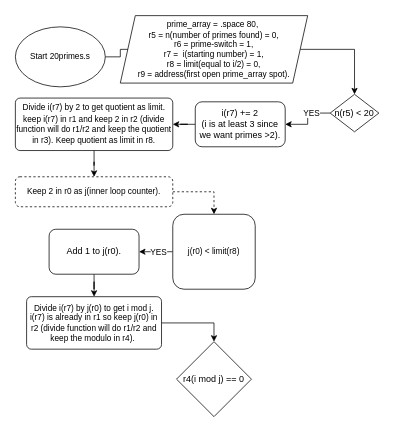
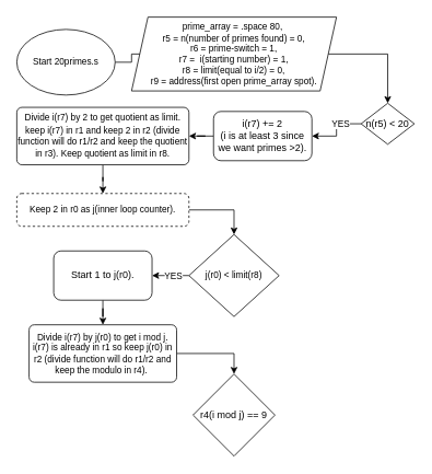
  <mxCell id="0" />
  <mxCell id="1" parent="0" />
  <mxCell id="2" style="edgeStyle=orthogonalEdgeStyle;rounded=0;orthogonalLoop=1;jettySize=auto;html=1;" parent="1" source="3" target="5" edge="1"><mxGeometry relative="1" as="geometry" /></mxCell>
  <mxCell id="3" value="Start 20primes.s" style="ellipse;whiteSpace=wrap;html=1;fontSize=11;" parent="1" vertex="1"><mxGeometry x="20" y="35" width="120" height="80" as="geometry" /></mxCell>
  <mxCell id="4" style="edgeStyle=orthogonalEdgeStyle;rounded=0;orthogonalLoop=1;jettySize=auto;html=1;exitX=1;exitY=0.5;exitDx=0;exitDy=0;entryX=0.5;entryY=0;entryDx=0;entryDy=0;" edge="1" parent="1" source="5" target="7"><mxGeometry relative="1" as="geometry" /></mxCell>
  <mxCell id="5" value="&lt;font style=&quot;font-size: 11px;&quot;&gt;prime_array = .space 80,&amp;nbsp;&lt;/font&gt;&lt;div style=&quot;font-size: 11px;&quot;&gt;&lt;font style=&quot;font-size: 11px;&quot;&gt;r5 = n(number of primes found) = 0,&lt;/font&gt;&lt;/div&gt;&lt;div style=&quot;font-size: 11px;&quot;&gt;&lt;font style=&quot;font-size: 11px;&quot;&gt;r6 = prime-switch = 1,&lt;/font&gt;&lt;/div&gt;&lt;div style=&quot;font-size: 11px;&quot;&gt;&lt;font style=&quot;font-size: 11px;&quot;&gt;r7 =&amp;nbsp; i(starting number) = 1,&lt;/font&gt;&lt;/div&gt;&lt;div style=&quot;font-size: 11px;&quot;&gt;&lt;font style=&quot;font-size: 11px;&quot;&gt;r8 = limit(equal to i/2) = 0,&lt;/font&gt;&lt;/div&gt;&lt;div style=&quot;font-size: 11px;&quot;&gt;&lt;font style=&quot;font-size: 11px;&quot;&gt;r9 = address(first open prime_array spot).&lt;/font&gt;&lt;/div&gt;" style="shape=parallelogram;perimeter=parallelogramPerimeter;whiteSpace=wrap;html=1;fixedSize=1;" parent="1" vertex="1"><mxGeometry x="160" y="20" width="250" height="90" as="geometry" /></mxCell>
  <mxCell id="6" value="YES" style="edgeStyle=orthogonalEdgeStyle;rounded=0;orthogonalLoop=1;jettySize=auto;html=1;exitX=0;exitY=0.5;exitDx=0;exitDy=0;entryX=1;entryY=0.5;entryDx=0;entryDy=0;" edge="1" parent="1" source="7" target="9"><mxGeometry x="-0.333" relative="1" as="geometry"><mxPoint as="offset" /></mxGeometry></mxCell>
  <mxCell id="7" value="n(r5) &amp;lt; 20" style="rhombus;whiteSpace=wrap;html=1;" vertex="1" parent="1"><mxGeometry x="440" y="125" width="65" height="50" as="geometry" /></mxCell>
  <mxCell id="8" style="edgeStyle=orthogonalEdgeStyle;rounded=0;orthogonalLoop=1;jettySize=auto;html=1;entryX=1;entryY=0.5;entryDx=0;entryDy=0;" edge="1" parent="1" source="9" target="11"><mxGeometry relative="1" as="geometry" /></mxCell>
  <mxCell id="9" value="i(r7) += 2&lt;div&gt;(i is at least 3 since we want primes &amp;gt;2).&lt;/div&gt;" style="rounded=1;whiteSpace=wrap;html=1;" vertex="1" parent="1"><mxGeometry x="260" y="135" width="120" height="60" as="geometry" /></mxCell>
  <mxCell id="10" style="edgeStyle=orthogonalEdgeStyle;rounded=0;orthogonalLoop=1;jettySize=auto;html=1;entryX=0.5;entryY=0;entryDx=0;entryDy=0;" edge="1" parent="1" source="11" target="13"><mxGeometry relative="1" as="geometry" /></mxCell>
  <mxCell id="11" value="&lt;div style=&quot;font-size: 11px;&quot;&gt;&lt;font style=&quot;font-size: 11px;&quot;&gt;Divide i(r7) by 2 to get quotient as limit.&lt;/font&gt;&lt;/div&gt;&lt;font style=&quot;font-size: 11px;&quot;&gt;keep i(r7) in r1 and keep 2 in r2 (divide function will do r1/r2 and keep the quotient in r3). Keep quotient as limit in r8.&lt;/font&gt;&lt;span style=&quot;color: rgba(0, 0, 0, 0); font-family: monospace; font-size: 0px; text-align: start; text-wrap: nowrap; background-color: initial;&quot;&gt;%3CmxGraphModel%3E%3Croot%3E%3CmxCell%20id%3D%220%22%2F%3E%3CmxCell%20id%3D%221%22%20parent%3D%220%22%2F%3E%3CmxCell%20id%3D%222%22%20value%3D%22n(r5)%26amp%3Bnbsp%3B%22%20style%3D%22rhombus%3BwhiteSpace%3Dwrap%3Bhtml%3D1%3B%22%20vertex%3D%221%22%20parent%3D%221%22%3E%3CmxGeometry%20x%3D%22480%22%20y%3D%2290%22%20width%3D%2280%22%20height%3D%2280%22%20as%3D%22geometry%22%2F%3E%3C%2FmxCell%3E%3C%2Froot%3E%3C%2FmxGraphModel%3E&lt;/span&gt;" style="rounded=1;whiteSpace=wrap;html=1;arcSize=9;" vertex="1" parent="1"><mxGeometry x="20" y="130" width="210" height="70" as="geometry" /></mxCell>
- <mxCell id="12" style="edgeStyle=orthogonalEdgeStyle;rounded=0;orthogonalLoop=1;jettySize=auto;html=1;entryX=0.5;entryY=0;entryDx=0;entryDy=0;exitX=1;exitY=0.5;exitDx=0;exitDy=0;dashed=1;" edge="1" parent="1" source="13" target="16"><mxGeometry relative="1" as="geometry"><mxPoint x="310" y="255" as="targetPoint" /></mxGeometry></mxCell>
+ <mxCell id="12" style="edgeStyle=orthogonalEdgeStyle;rounded=0;orthogonalLoop=1;jettySize=auto;html=1;entryX=0.5;entryY=0;entryDx=0;entryDy=0;exitX=1;exitY=0.5;exitDx=0;exitDy=0;" edge="1" parent="1" source="13" target="16"><mxGeometry relative="1" as="geometry"><mxPoint x="310" y="255" as="targetPoint" /></mxGeometry></mxCell>
  <mxCell id="13" value="&lt;font style=&quot;font-size: 11px;&quot;&gt;Keep 2 in r0 as j(inner loop counter).&lt;/font&gt;" style="rounded=1;whiteSpace=wrap;html=1;dashed=1;" vertex="1" parent="1"><mxGeometry x="20" y="235" width="210" height="40" as="geometry" /></mxCell>
  <mxCell id="14" style="edgeStyle=orthogonalEdgeStyle;rounded=0;orthogonalLoop=1;jettySize=auto;html=1;" edge="1" parent="1" source="16" target="18"><mxGeometry relative="1" as="geometry" /></mxCell>
  <mxCell id="15" value="YES" style="edgeLabel;html=1;align=center;verticalAlign=middle;resizable=0;points=[];" vertex="1" connectable="0" parent="14"><mxGeometry x="-0.094" relative="1" as="geometry"><mxPoint as="offset" /></mxGeometry></mxCell>
- <mxCell id="16" value="&lt;font style=&quot;font-size: 11px;&quot;&gt;j(r0) &amp;lt; limit(r8)&lt;/font&gt;" style="whiteSpace=wrap;html=1;rounded=1;" vertex="1" parent="1"><mxGeometry x="230" y="285" width="110" height="100" as="geometry" /></mxCell>
+ <mxCell id="16" value="&lt;font style=&quot;font-size: 11px;&quot;&gt;j(r0) &amp;lt; limit(r8)&lt;/font&gt;" style="rhombus;whiteSpace=wrap;html=1;" vertex="1" parent="1"><mxGeometry x="230" y="285" width="110" height="100" as="geometry" /></mxCell>
  <mxCell id="17" style="edgeStyle=orthogonalEdgeStyle;rounded=0;orthogonalLoop=1;jettySize=auto;html=1;entryX=0.5;entryY=0;entryDx=0;entryDy=0;" edge="1" parent="1" source="18" target="20"><mxGeometry relative="1" as="geometry" /></mxCell>
- <mxCell id="18" value="Add 1 to j(r0)." style="rounded=1;whiteSpace=wrap;html=1;" vertex="1" parent="1"><mxGeometry x="65" y="305" width="120" height="60" as="geometry" /></mxCell>
+ <mxCell id="18" value="Start 1 to j(r0)." style="rounded=1;whiteSpace=wrap;html=1;" vertex="1" parent="1"><mxGeometry x="65" y="305" width="120" height="60" as="geometry" /></mxCell>
  <mxCell id="19" style="edgeStyle=orthogonalEdgeStyle;rounded=0;orthogonalLoop=1;jettySize=auto;html=1;entryX=0.5;entryY=0;entryDx=0;entryDy=0;" edge="1" parent="1" source="20" target="21"><mxGeometry relative="1" as="geometry" /></mxCell>
  <mxCell id="20" value="&lt;div style=&quot;font-size: 11px;&quot;&gt;&lt;font style=&quot;font-size: 11px;&quot;&gt;Divide i(r7) by j(r0) to get i mod j. &lt;/font&gt;&lt;font style=&quot;background-color: initial;&quot;&gt;i(r7) is already in r1 so keep j(r0) in r2 (divide function will do r1/r2 and keep the modulo in r4). &lt;/font&gt;&lt;span style=&quot;background-color: initial; text-wrap: nowrap; color: rgba(0, 0, 0, 0); font-family: monospace; text-align: start; font-size: 0px;&quot;&gt;3CmxGraphModel%3E%3Croot%3E%3CmxCell%20id%3D%220%22%2F%3E%3CmxCell%20id%3D%221%22%20parent%3D%220%22%2F%3E%3CmxCell%20id%3D%222%22%20value%3D%22n(r5)%26amp%3Bnbsp%3B%22%20style%3D%22rhombus%3BwhiteSpace%3Dwrap%3Bhtml%3D1%3B%22%20vertex%3D%221%22%20parent%3D%221%22%3E%3CmxGeometry%20x%3D%22480%22%20y%3D%2290%22%20width%3D%2280%22%20height%3D%2280%22%20as%3D%22geometry%22%2F%3E%3C%2FmxCell%3E%3C%2Froot%3E%3C%2FmxGraphModel%3E&lt;/span&gt;&lt;/div&gt;" style="rounded=1;whiteSpace=wrap;html=1;arcSize=9;" vertex="1" parent="1"><mxGeometry x="35" y="395" width="180" height="70" as="geometry" /></mxCell>
- <mxCell id="21" value="r4(i mod j) == 0" style="rhombus;whiteSpace=wrap;html=1;" vertex="1" parent="1"><mxGeometry x="235" y="455" width="100" height="100" as="geometry" /></mxCell>
+ <mxCell id="21" value="r4(i mod j) == 9" style="rhombus;whiteSpace=wrap;html=1;" vertex="1" parent="1"><mxGeometry x="235" y="455" width="100" height="100" as="geometry" /></mxCell>
